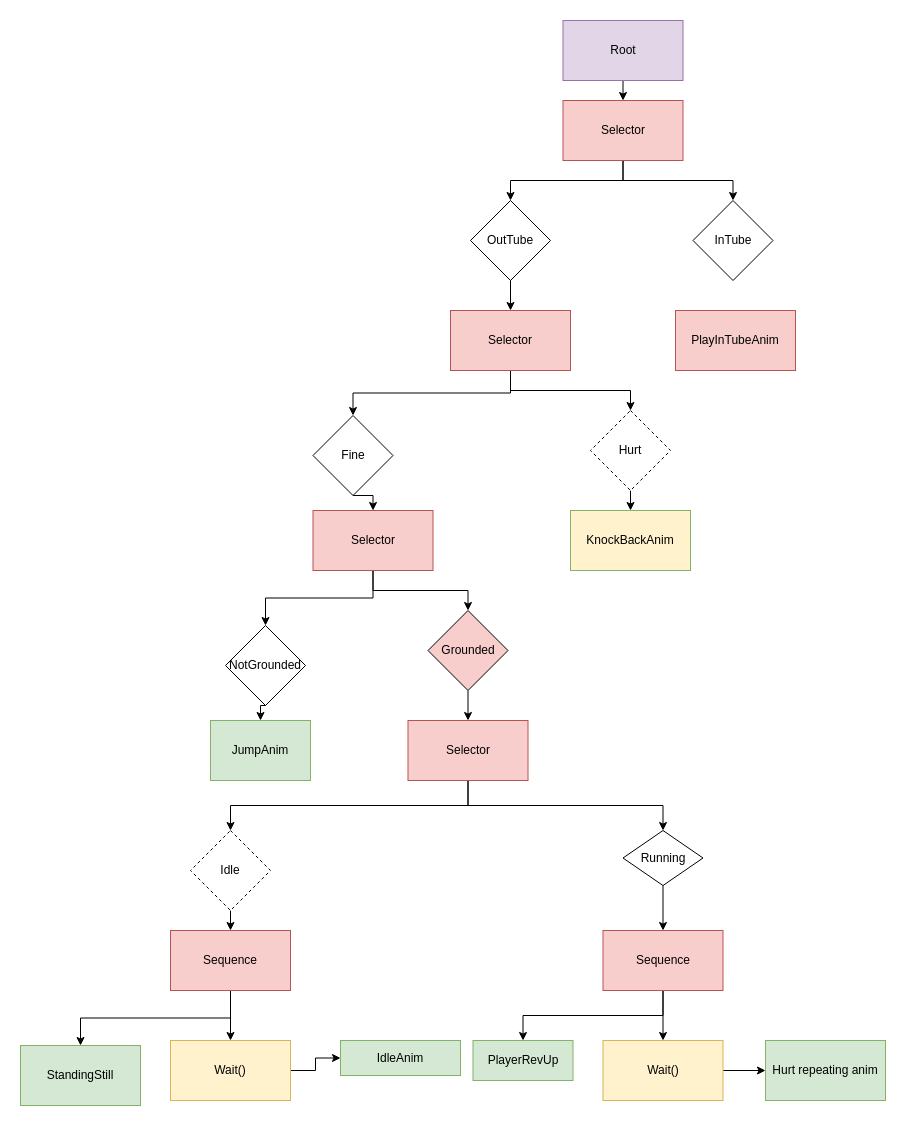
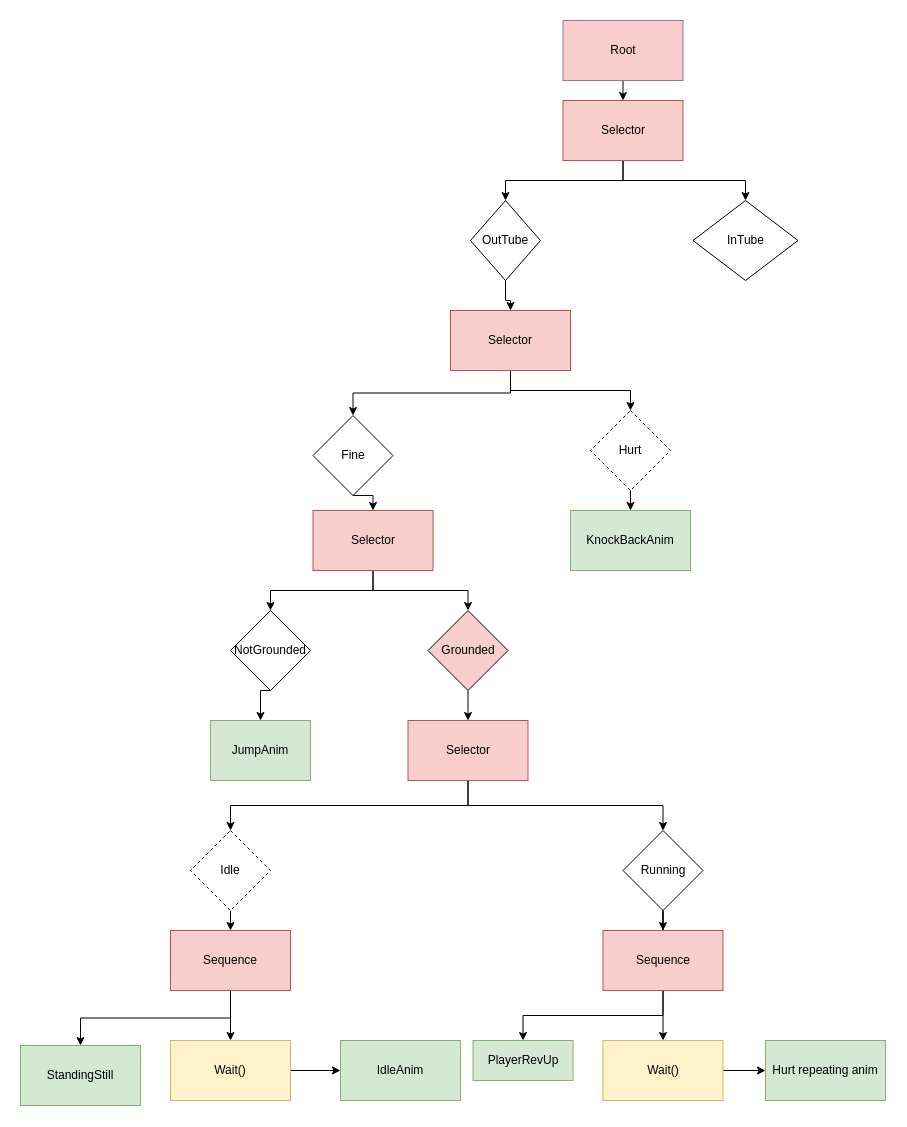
  <mxCell id="0" />
  <mxCell id="1" parent="0" />
  <mxCell id="2" style="edgeStyle=orthogonalEdgeStyle;rounded=0;orthogonalLoop=1;jettySize=auto;html=1;exitX=0.5;exitY=1;exitDx=0;exitDy=0;entryX=0.5;entryY=0;entryDx=0;entryDy=0;" parent="1" source="3" target="7" edge="1"><mxGeometry relative="1" as="geometry" /></mxCell>
- <mxCell id="3" value="NotGrounded" style="rhombus;whiteSpace=wrap;html=1;" parent="1" vertex="1"><mxGeometry x="225" y="625" width="80" height="80" as="geometry" /></mxCell>
+ <mxCell id="3" value="NotGrounded" style="rhombus;whiteSpace=wrap;html=1;" parent="1" vertex="1"><mxGeometry x="230" y="610" width="80" height="80" as="geometry" /></mxCell>
  <mxCell id="4" style="edgeStyle=orthogonalEdgeStyle;rounded=0;orthogonalLoop=1;jettySize=auto;html=1;exitX=0.5;exitY=1;exitDx=0;exitDy=0;entryX=0.5;entryY=0;entryDx=0;entryDy=0;" parent="1" source="6" target="3" edge="1"><mxGeometry relative="1" as="geometry" /></mxCell>
  <mxCell id="5" style="edgeStyle=orthogonalEdgeStyle;rounded=0;orthogonalLoop=1;jettySize=auto;html=1;exitX=0.5;exitY=1;exitDx=0;exitDy=0;entryX=0.5;entryY=0;entryDx=0;entryDy=0;" parent="1" source="6" target="9" edge="1"><mxGeometry relative="1" as="geometry" /></mxCell>
  <mxCell id="6" value="Selector" style="rounded=0;whiteSpace=wrap;html=1;fillColor=#f8cecc;strokeColor=#b85450;" parent="1" vertex="1"><mxGeometry x="312.5" y="510" width="120" height="60" as="geometry" /></mxCell>
  <mxCell id="7" value="JumpAnim" style="rounded=0;whiteSpace=wrap;html=1;fillColor=#d5e8d4;strokeColor=#82b366;" parent="1" vertex="1"><mxGeometry x="210" y="720" width="100" height="60" as="geometry" /></mxCell>
  <mxCell id="8" style="edgeStyle=orthogonalEdgeStyle;rounded=0;orthogonalLoop=1;jettySize=auto;html=1;exitX=0.5;exitY=1;exitDx=0;exitDy=0;entryX=0.5;entryY=0;entryDx=0;entryDy=0;" parent="1" target="12" edge="1"><mxGeometry relative="1" as="geometry"><mxPoint x="467.5" y="690" as="sourcePoint" /></mxGeometry></mxCell>
  <mxCell id="9" value="Grounded" style="rhombus;whiteSpace=wrap;html=1;fillColor=#f8cecc;" parent="1" vertex="1"><mxGeometry x="427.5" y="610" width="80" height="80" as="geometry" /></mxCell>
  <mxCell id="10" style="edgeStyle=orthogonalEdgeStyle;rounded=0;orthogonalLoop=1;jettySize=auto;html=1;exitX=0.5;exitY=1;exitDx=0;exitDy=0;entryX=0.5;entryY=0;entryDx=0;entryDy=0;" parent="1" source="12" target="14" edge="1"><mxGeometry relative="1" as="geometry" /></mxCell>
  <mxCell id="11" style="edgeStyle=orthogonalEdgeStyle;rounded=0;orthogonalLoop=1;jettySize=auto;html=1;exitX=0.5;exitY=1;exitDx=0;exitDy=0;entryX=0.5;entryY=0;entryDx=0;entryDy=0;" parent="1" source="12" target="16" edge="1"><mxGeometry relative="1" as="geometry" /></mxCell>
  <mxCell id="12" value="Selector" style="rounded=0;whiteSpace=wrap;html=1;fillColor=#f8cecc;strokeColor=#b85450;" parent="1" vertex="1"><mxGeometry x="407.5" y="720" width="120" height="60" as="geometry" /></mxCell>
  <mxCell id="13" style="edgeStyle=orthogonalEdgeStyle;rounded=0;orthogonalLoop=1;jettySize=auto;html=1;exitX=0.5;exitY=1;exitDx=0;exitDy=0;entryX=0.5;entryY=0;entryDx=0;entryDy=0;" parent="1" source="14" target="19" edge="1"><mxGeometry relative="1" as="geometry" /></mxCell>
  <mxCell id="14" value="Idle" style="rhombus;whiteSpace=wrap;html=1;dashed=1;" parent="1" vertex="1"><mxGeometry x="190" y="830" width="80" height="80" as="geometry" /></mxCell>
  <mxCell id="15" style="edgeStyle=orthogonalEdgeStyle;rounded=0;orthogonalLoop=1;jettySize=auto;html=1;exitX=0.5;exitY=1;exitDx=0;exitDy=0;" parent="1" source="16" target="25" edge="1"><mxGeometry relative="1" as="geometry" /></mxCell>
- <mxCell id="16" value="Running" style="rhombus;whiteSpace=wrap;html=1;" parent="1" vertex="1"><mxGeometry x="622.5" y="830" width="80" height="55" as="geometry" /></mxCell>
+ <mxCell id="16" value="Running" style="rhombus;whiteSpace=wrap;html=1;" parent="1" vertex="1"><mxGeometry x="622.5" y="830" width="80" height="80" as="geometry" /></mxCell>
  <mxCell id="17" style="edgeStyle=orthogonalEdgeStyle;rounded=0;orthogonalLoop=1;jettySize=auto;html=1;exitX=0.5;exitY=1;exitDx=0;exitDy=0;entryX=0.5;entryY=0;entryDx=0;entryDy=0;" parent="1" source="19" target="21" edge="1"><mxGeometry relative="1" as="geometry" /></mxCell>
  <mxCell id="18" style="edgeStyle=orthogonalEdgeStyle;rounded=0;orthogonalLoop=1;jettySize=auto;html=1;exitX=0.5;exitY=1;exitDx=0;exitDy=0;entryX=0.5;entryY=0;entryDx=0;entryDy=0;" edge="1" parent="1" source="19" target="45"><mxGeometry relative="1" as="geometry" /></mxCell>
  <mxCell id="19" value="Sequence" style="rounded=0;whiteSpace=wrap;html=1;fillColor=#f8cecc;strokeColor=#b85450;" parent="1" vertex="1"><mxGeometry x="170" y="930" width="120" height="60" as="geometry" /></mxCell>
  <mxCell id="20" style="edgeStyle=orthogonalEdgeStyle;rounded=0;orthogonalLoop=1;jettySize=auto;html=1;exitX=1;exitY=0.5;exitDx=0;exitDy=0;entryX=0;entryY=0.5;entryDx=0;entryDy=0;" edge="1" parent="1" source="21" target="22"><mxGeometry relative="1" as="geometry" /></mxCell>
  <mxCell id="21" value="Wait()" style="rounded=0;whiteSpace=wrap;html=1;fillColor=#fff2cc;strokeColor=#d6b656;" parent="1" vertex="1"><mxGeometry x="170" y="1040" width="120" height="60" as="geometry" /></mxCell>
- <mxCell id="22" value="IdleAnim" style="rounded=0;whiteSpace=wrap;html=1;fillColor=#d5e8d4;strokeColor=#82b366;" parent="1" vertex="1"><mxGeometry x="340" y="1040" width="120" height="35" as="geometry" /></mxCell>
+ <mxCell id="22" value="IdleAnim" style="rounded=0;whiteSpace=wrap;html=1;fillColor=#d5e8d4;strokeColor=#82b366;" parent="1" vertex="1"><mxGeometry x="340" y="1040" width="120" height="60" as="geometry" /></mxCell>
  <mxCell id="23" style="edgeStyle=orthogonalEdgeStyle;rounded=0;orthogonalLoop=1;jettySize=auto;html=1;exitX=0.5;exitY=1;exitDx=0;exitDy=0;entryX=0.5;entryY=0;entryDx=0;entryDy=0;" parent="1" source="25" target="26" edge="1"><mxGeometry relative="1" as="geometry" /></mxCell>
  <mxCell id="24" style="edgeStyle=orthogonalEdgeStyle;rounded=0;orthogonalLoop=1;jettySize=auto;html=1;exitX=0.5;exitY=1;exitDx=0;exitDy=0;" edge="1" parent="1" source="25" target="47"><mxGeometry relative="1" as="geometry" /></mxCell>
  <mxCell id="25" value="Sequence" style="rounded=0;whiteSpace=wrap;html=1;fillColor=#f8cecc;strokeColor=#b85450;" parent="1" vertex="1"><mxGeometry x="602.5" y="930" width="120" height="60" as="geometry" /></mxCell>
  <mxCell id="26" value="PlayerRevUp" style="rounded=0;whiteSpace=wrap;html=1;fillColor=#d5e8d4;strokeColor=#82b366;" parent="1" vertex="1"><mxGeometry x="472.5" y="1040" width="100" height="40" as="geometry" /></mxCell>
  <mxCell id="27" value="Hurt repeating anim" style="rounded=0;whiteSpace=wrap;html=1;fillColor=#d5e8d4;strokeColor=#82b366;" parent="1" vertex="1"><mxGeometry x="765" y="1040" width="120" height="60" as="geometry" /></mxCell>
  <mxCell id="28" style="edgeStyle=orthogonalEdgeStyle;rounded=0;orthogonalLoop=1;jettySize=auto;html=1;exitX=0.5;exitY=1;exitDx=0;exitDy=0;entryX=0.5;entryY=0;entryDx=0;entryDy=0;" parent="1" source="30" target="32" edge="1"><mxGeometry relative="1" as="geometry" /></mxCell>
  <mxCell id="29" style="edgeStyle=orthogonalEdgeStyle;rounded=0;orthogonalLoop=1;jettySize=auto;html=1;exitX=0.5;exitY=1;exitDx=0;exitDy=0;entryX=0.5;entryY=0;entryDx=0;entryDy=0;" parent="1" source="30" target="34" edge="1"><mxGeometry relative="1" as="geometry" /></mxCell>
  <mxCell id="30" value="Selector" style="rounded=0;whiteSpace=wrap;html=1;fillColor=#f8cecc;strokeColor=#b85450;" parent="1" vertex="1"><mxGeometry x="450" y="310" width="120" height="60" as="geometry" /></mxCell>
  <mxCell id="31" style="edgeStyle=orthogonalEdgeStyle;rounded=0;orthogonalLoop=1;jettySize=auto;html=1;exitX=0.5;exitY=1;exitDx=0;exitDy=0;entryX=0.5;entryY=0;entryDx=0;entryDy=0;" parent="1" source="32" target="6" edge="1"><mxGeometry relative="1" as="geometry" /></mxCell>
  <mxCell id="32" value="Fine" style="rhombus;whiteSpace=wrap;html=1;" parent="1" vertex="1"><mxGeometry x="312.5" y="415" width="80" height="80" as="geometry" /></mxCell>
  <mxCell id="33" style="edgeStyle=orthogonalEdgeStyle;rounded=0;orthogonalLoop=1;jettySize=auto;html=1;exitX=0.5;exitY=1;exitDx=0;exitDy=0;entryX=0.5;entryY=0;entryDx=0;entryDy=0;" parent="1" source="34" edge="1"><mxGeometry relative="1" as="geometry"><mxPoint x="630" y="510" as="targetPoint" /></mxGeometry></mxCell>
  <mxCell id="34" value="Hurt" style="rhombus;whiteSpace=wrap;html=1;dashed=1;" parent="1" vertex="1"><mxGeometry x="590" y="410" width="80" height="80" as="geometry" /></mxCell>
- <mxCell id="35" value="KnockBackAnim" style="rounded=0;whiteSpace=wrap;html=1;fillColor=#fff2cc;strokeColor=#82b366;" parent="1" vertex="1"><mxGeometry x="570" y="510" width="120" height="60" as="geometry" /></mxCell>
+ <mxCell id="35" value="KnockBackAnim" style="rounded=0;whiteSpace=wrap;html=1;fillColor=#d5e8d4;strokeColor=#82b366;" parent="1" vertex="1"><mxGeometry x="570" y="510" width="120" height="60" as="geometry" /></mxCell>
  <mxCell id="36" style="edgeStyle=orthogonalEdgeStyle;rounded=0;orthogonalLoop=1;jettySize=auto;html=1;exitX=0.5;exitY=1;exitDx=0;exitDy=0;entryX=0.5;entryY=0;entryDx=0;entryDy=0;" parent="1" source="38" target="40" edge="1"><mxGeometry relative="1" as="geometry" /></mxCell>
  <mxCell id="37" style="edgeStyle=orthogonalEdgeStyle;rounded=0;orthogonalLoop=1;jettySize=auto;html=1;exitX=0.5;exitY=1;exitDx=0;exitDy=0;" parent="1" source="38" target="41" edge="1"><mxGeometry relative="1" as="geometry" /></mxCell>
  <mxCell id="38" value="Selector" style="rounded=0;whiteSpace=wrap;html=1;fillColor=#f8cecc;strokeColor=#b85450;" parent="1" vertex="1"><mxGeometry x="562.5" y="100" width="120" height="60" as="geometry" /></mxCell>
  <mxCell id="39" style="edgeStyle=orthogonalEdgeStyle;rounded=0;orthogonalLoop=1;jettySize=auto;html=1;exitX=0.5;exitY=1;exitDx=0;exitDy=0;" parent="1" source="40" target="30" edge="1"><mxGeometry relative="1" as="geometry" /></mxCell>
- <mxCell id="40" value="OutTube" style="rhombus;whiteSpace=wrap;html=1;" parent="1" vertex="1"><mxGeometry x="470" y="200" width="80" height="80" as="geometry" /></mxCell>
- <mxCell id="41" value="InTube" style="rhombus;whiteSpace=wrap;html=1;" parent="1" vertex="1"><mxGeometry x="692.5" y="200" width="80" height="80" as="geometry" /></mxCell>
- <mxCell id="42" value="PlayInTubeAnim" style="rounded=0;whiteSpace=wrap;html=1;fillColor=#f8cecc;strokeColor=#b85450;" parent="1" vertex="1"><mxGeometry x="675" y="310" width="120" height="60" as="geometry" /></mxCell>
+ <mxCell id="40" value="OutTube" style="rhombus;whiteSpace=wrap;html=1;" parent="1" vertex="1"><mxGeometry x="470" y="200" width="70" height="80" as="geometry" /></mxCell>
+ <mxCell id="41" value="InTube" style="rhombus;whiteSpace=wrap;html=1;" parent="1" vertex="1"><mxGeometry x="692.5" y="200" width="105" height="80" as="geometry" /></mxCell>
  <mxCell id="43" style="edgeStyle=orthogonalEdgeStyle;rounded=0;orthogonalLoop=1;jettySize=auto;html=1;exitX=0.5;exitY=1;exitDx=0;exitDy=0;entryX=0.5;entryY=0;entryDx=0;entryDy=0;" parent="1" source="44" target="38" edge="1"><mxGeometry relative="1" as="geometry" /></mxCell>
- <mxCell id="44" value="Root" style="rounded=0;whiteSpace=wrap;html=1;fillColor=#e1d5e7;strokeColor=#9673a6;" parent="1" vertex="1"><mxGeometry x="562.5" width="120" height="60" as="geometry" y="20" /></mxCell>
+ <mxCell id="44" value="Root" style="rounded=0;whiteSpace=wrap;html=1;fillColor=#f8cecc;strokeColor=#9673a6;" parent="1" vertex="1"><mxGeometry x="562.5" width="120" height="60" as="geometry" y="20" /></mxCell>
  <mxCell id="45" value="StandingStill" style="rounded=0;whiteSpace=wrap;html=1;fillColor=#d5e8d4;strokeColor=#82b366;" vertex="1" parent="1"><mxGeometry x="20" y="1045" width="120" height="60" as="geometry" /></mxCell>
  <mxCell id="46" style="edgeStyle=orthogonalEdgeStyle;rounded=0;orthogonalLoop=1;jettySize=auto;html=1;exitX=1;exitY=0.5;exitDx=0;exitDy=0;entryX=0;entryY=0.5;entryDx=0;entryDy=0;" edge="1" parent="1" source="47" target="27"><mxGeometry relative="1" as="geometry" /></mxCell>
  <mxCell id="47" value="Wait()" style="rounded=0;whiteSpace=wrap;html=1;fillColor=#fff2cc;strokeColor=#d6b656;" vertex="1" parent="1"><mxGeometry x="602.5" y="1040" width="120" height="60" as="geometry" /></mxCell>
